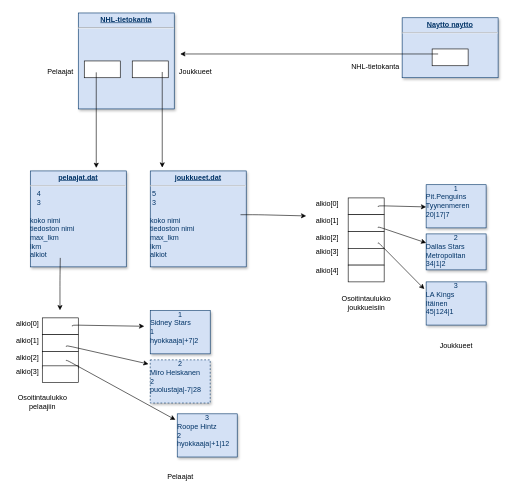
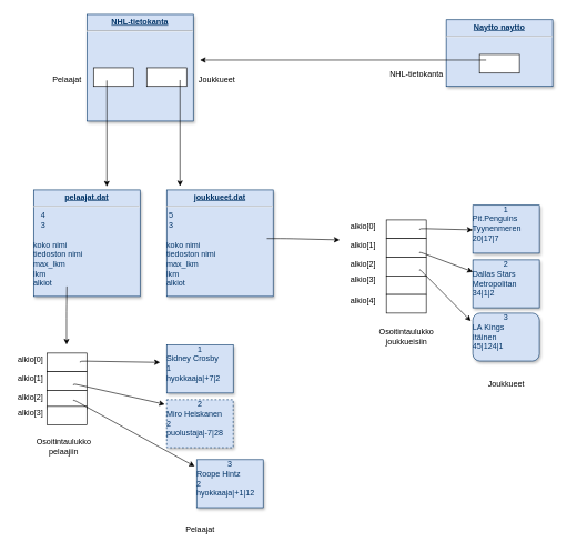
  <mxCell id="0" />
  <mxCell id="1" parent="0" />
  <mxCell id="2" value="&lt;p style=&quot;margin: 0px ; margin-top: 4px ; text-align: center ; text-decoration: underline&quot;&gt;&lt;strong&gt;pelaajat.dat&lt;br&gt;&lt;/strong&gt;&lt;/p&gt;&lt;hr&gt;&lt;p style=&quot;margin: 0px ; margin-left: 8px&quot;&gt;&amp;nbsp;4&lt;/p&gt;&lt;p style=&quot;margin: 0px ; margin-left: 8px&quot;&gt;&amp;nbsp;3&lt;br&gt;&lt;/p&gt;&lt;div&gt;&lt;br&gt;&lt;/div&gt;&lt;div&gt;koko nimi&lt;/div&gt;&lt;div&gt;tiedoston nimi&lt;/div&gt;&lt;div&gt;max_lkm&lt;/div&gt;&lt;div&gt;lkm&lt;/div&gt;&lt;div&gt;alkiot&lt;br&gt;&lt;/div&gt;" style="verticalAlign=top;align=left;overflow=fill;fontSize=12;fontFamily=Helvetica;html=1;strokeColor=#003366;shadow=1;fillColor=#D4E1F5;fontColor=#003366" parent="1" vertex="1"><mxGeometry x="50" y="284" width="160" height="160" as="geometry" /></mxCell>
  <mxCell id="3" value="&lt;p style=&quot;margin: 0px ; margin-top: 4px ; text-align: center ; text-decoration: underline&quot;&gt;&lt;strong&gt;Naytto naytto&lt;br&gt;&lt;/strong&gt;&lt;/p&gt;&lt;hr&gt;" style="verticalAlign=top;align=left;overflow=fill;fontSize=12;fontFamily=Helvetica;html=1;strokeColor=#003366;shadow=1;fillColor=#D4E1F5;fontColor=#003366" parent="1" vertex="1"><mxGeometry x="670" y="28.64" width="160" height="100" as="geometry" /></mxCell>
  <mxCell id="4" value="&lt;p style=&quot;margin: 0px ; margin-top: 4px ; text-align: center ; text-decoration: underline&quot;&gt;&lt;strong&gt;NHL-tietokanta&lt;br&gt;&lt;/strong&gt;&lt;/p&gt;&lt;hr&gt;" style="verticalAlign=top;align=left;overflow=fill;fontSize=12;fontFamily=Helvetica;html=1;strokeColor=#003366;shadow=1;fillColor=#D4E1F5;fontColor=#003366" parent="1" vertex="1"><mxGeometry x="130" y="20.64" width="160" height="160" as="geometry" /></mxCell>
  <mxCell id="5" value="" style="rounded=0;whiteSpace=wrap;html=1;" parent="1" vertex="1"><mxGeometry x="140" y="100.64" width="60" height="28" as="geometry" /></mxCell>
  <mxCell id="6" value="" style="rounded=0;whiteSpace=wrap;html=1;" parent="1" vertex="1"><mxGeometry x="220" y="100.64" width="60" height="28" as="geometry" /></mxCell>
  <mxCell id="7" value="Pelaajat" style="text;html=1;align=center;verticalAlign=middle;resizable=0;points=[];autosize=1;" parent="1" vertex="1"><mxGeometry x="70" y="108.64" width="60" height="20" as="geometry" /></mxCell>
  <mxCell id="8" value="Joukkueet" style="text;html=1;align=center;verticalAlign=middle;resizable=0;points=[];autosize=1;" parent="1" vertex="1"><mxGeometry x="290" y="108.64" width="70" height="20" as="geometry" /></mxCell>
  <mxCell id="9" value="" style="rounded=0;whiteSpace=wrap;html=1;" parent="1" vertex="1"><mxGeometry x="720" y="80.64" width="60" height="28" as="geometry" /></mxCell>
  <mxCell id="10" value="NHL-tietokanta" style="text;html=1;align=center;verticalAlign=middle;resizable=0;points=[];autosize=1;" parent="1" vertex="1"><mxGeometry x="580" y="100.64" width="90" height="20" as="geometry" /></mxCell>
  <mxCell id="11" value="" style="endArrow=classic;html=1;" parent="1" edge="1"><mxGeometry width="50" height="50" relative="1" as="geometry"><mxPoint x="730" y="89" as="sourcePoint" /><mxPoint x="300" y="89" as="targetPoint" /></mxGeometry></mxCell>
  <mxCell id="12" value="" style="endArrow=classic;html=1;" parent="1" edge="1"><mxGeometry width="50" height="50" relative="1" as="geometry"><mxPoint x="160" y="119.64" as="sourcePoint" /><mxPoint x="160" y="279" as="targetPoint" /></mxGeometry></mxCell>
  <mxCell id="13" value="" style="endArrow=classic;html=1;" parent="1" edge="1"><mxGeometry width="50" height="50" relative="1" as="geometry"><mxPoint x="270" y="119" as="sourcePoint" /><mxPoint x="270" y="278.36" as="targetPoint" /></mxGeometry></mxCell>
  <mxCell id="14" value="&lt;p style=&quot;margin: 0px ; margin-top: 4px ; text-align: center ; text-decoration: underline&quot;&gt;&lt;strong&gt;joukkueet.dat&lt;br&gt;&lt;/strong&gt;&lt;/p&gt;&lt;hr&gt;&lt;div&gt;&amp;nbsp;5&lt;/div&gt;&lt;div&gt;&amp;nbsp;3&lt;br&gt;&lt;/div&gt;&lt;div&gt;&lt;br&gt;&lt;/div&gt;&lt;div&gt;&lt;div&gt;koko nimi&lt;/div&gt;&lt;div&gt;tiedoston nimi&lt;/div&gt;&lt;div&gt;max_lkm&lt;/div&gt;&lt;div&gt;lkm&lt;/div&gt;alkiot&lt;/div&gt;" style="verticalAlign=top;align=left;overflow=fill;fontSize=12;fontFamily=Helvetica;html=1;strokeColor=#003366;shadow=1;fillColor=#D4E1F5;fontColor=#003366" parent="1" vertex="1"><mxGeometry x="250" y="284" width="160" height="160" as="geometry" /></mxCell>
  <mxCell id="15" value="" style="rounded=0;whiteSpace=wrap;html=1;" vertex="1" parent="1"><mxGeometry x="70" y="529" width="60" height="28" as="geometry" /></mxCell>
  <mxCell id="16" value="" style="rounded=0;whiteSpace=wrap;html=1;" vertex="1" parent="1"><mxGeometry x="70" y="557" width="60" height="28" as="geometry" /></mxCell>
  <mxCell id="17" value="" style="rounded=0;whiteSpace=wrap;html=1;" vertex="1" parent="1"><mxGeometry x="70" y="585" width="60" height="28" as="geometry" /></mxCell>
  <mxCell id="18" value="" style="rounded=0;whiteSpace=wrap;html=1;" vertex="1" parent="1"><mxGeometry x="70" y="609" width="60" height="28" as="geometry" /></mxCell>
  <mxCell id="19" value="" style="rounded=0;whiteSpace=wrap;html=1;" vertex="1" parent="1"><mxGeometry x="580" y="329" width="60" height="28" as="geometry" /></mxCell>
  <mxCell id="20" value="" style="rounded=0;whiteSpace=wrap;html=1;" vertex="1" parent="1"><mxGeometry x="580" y="357" width="60" height="28" as="geometry" /></mxCell>
  <mxCell id="21" value="" style="rounded=0;whiteSpace=wrap;html=1;" vertex="1" parent="1"><mxGeometry x="580" y="385" width="60" height="28" as="geometry" /></mxCell>
  <mxCell id="22" value="" style="rounded=0;whiteSpace=wrap;html=1;" vertex="1" parent="1"><mxGeometry x="580" y="413" width="60" height="28" as="geometry" /></mxCell>
  <mxCell id="23" value="" style="rounded=0;whiteSpace=wrap;html=1;" vertex="1" parent="1"><mxGeometry x="580" y="441" width="60" height="28" as="geometry" /></mxCell>
  <mxCell id="24" value="alkio[0]" style="text;html=1;align=center;verticalAlign=middle;resizable=0;points=[];autosize=1;" vertex="1" parent="1"><mxGeometry x="20" y="529" width="50" height="20" as="geometry" /></mxCell>
  <mxCell id="25" value="alkio[1]" style="text;html=1;align=center;verticalAlign=middle;resizable=0;points=[];autosize=1;" vertex="1" parent="1"><mxGeometry x="20" y="557" width="50" height="20" as="geometry" /></mxCell>
  <mxCell id="26" value="alkio[2]" style="text;html=1;align=center;verticalAlign=middle;resizable=0;points=[];autosize=1;" vertex="1" parent="1"><mxGeometry x="20" y="585" width="50" height="20" as="geometry" /></mxCell>
  <mxCell id="27" value="alkio[3]" style="text;html=1;align=center;verticalAlign=middle;resizable=0;points=[];autosize=1;" vertex="1" parent="1"><mxGeometry x="20" y="609" width="50" height="20" as="geometry" /></mxCell>
  <mxCell id="28" value="alkio[0]" style="text;html=1;align=center;verticalAlign=middle;resizable=0;points=[];autosize=1;" vertex="1" parent="1"><mxGeometry x="520" y="329" width="50" height="20" as="geometry" /></mxCell>
  <mxCell id="29" value="alkio[1]" style="text;html=1;align=center;verticalAlign=middle;resizable=0;points=[];autosize=1;" vertex="1" parent="1"><mxGeometry x="520" y="357" width="50" height="20" as="geometry" /></mxCell>
  <mxCell id="30" value="alkio[2]" style="text;html=1;align=center;verticalAlign=middle;resizable=0;points=[];autosize=1;" vertex="1" parent="1"><mxGeometry x="520" y="385" width="50" height="20" as="geometry" /></mxCell>
  <mxCell id="31" value="alkio[3]" style="text;html=1;align=center;verticalAlign=middle;resizable=0;points=[];autosize=1;" vertex="1" parent="1"><mxGeometry x="520" y="409" width="50" height="20" as="geometry" /></mxCell>
  <mxCell id="32" value="alkio[4]" style="text;html=1;align=center;verticalAlign=middle;resizable=0;points=[];autosize=1;" vertex="1" parent="1"><mxGeometry x="520" y="441" width="50" height="20" as="geometry" /></mxCell>
- <mxCell id="33" value="&lt;div&gt;Osoitintaulukko&lt;/div&gt;&lt;div&gt;pelaajiin&lt;/div&gt;" style="text;html=1;align=center;verticalAlign=middle;resizable=0;points=[];autosize=1;" vertex="1" parent="1"><mxGeometry x="20" y="654" width="100" height="30" as="geometry" /></mxCell>
+ <mxCell id="33" value="&lt;div&gt;Osoitintaulukko&lt;/div&gt;&lt;div&gt;pelaajiin&lt;/div&gt;" style="text;html=1;align=center;verticalAlign=middle;resizable=0;points=[];autosize=1;" vertex="1" parent="1"><mxGeometry x="45" y="654" width="100" height="30" as="geometry" /></mxCell>
  <mxCell id="34" value="&lt;div&gt;Osoitintaulukko&lt;/div&gt;&lt;div&gt;joukkueisiin&lt;br&gt;&lt;/div&gt;" style="text;html=1;align=center;verticalAlign=middle;resizable=0;points=[];autosize=1;" vertex="1" parent="1"><mxGeometry x="560" y="489" width="100" height="30" as="geometry" /></mxCell>
- <mxCell id="35" value="&lt;div&gt;&amp;nbsp;&amp;nbsp;&amp;nbsp;&amp;nbsp;&amp;nbsp;&amp;nbsp;&amp;nbsp;&amp;nbsp;&amp;nbsp;&amp;nbsp;&amp;nbsp;&amp;nbsp;&amp;nbsp; 1&lt;/div&gt;&lt;div&gt;Sidney Stars&lt;/div&gt;&lt;div&gt;1&lt;/div&gt;&lt;div&gt;hyokkaaja|+7|2&lt;br&gt;&lt;/div&gt;" style="verticalAlign=top;align=left;overflow=fill;fontSize=12;fontFamily=Helvetica;html=1;strokeColor=#003366;shadow=1;fillColor=#D4E1F5;fontColor=#003366" vertex="1" parent="1"><mxGeometry x="250" y="517" width="100" height="72" as="geometry" /></mxCell>
+ <mxCell id="35" value="&lt;div&gt;&amp;nbsp;&amp;nbsp;&amp;nbsp;&amp;nbsp;&amp;nbsp;&amp;nbsp;&amp;nbsp;&amp;nbsp;&amp;nbsp;&amp;nbsp;&amp;nbsp;&amp;nbsp;&amp;nbsp; 1&lt;/div&gt;&lt;div&gt;Sidney Crosby&lt;/div&gt;&lt;div&gt;1&lt;/div&gt;&lt;div&gt;hyokkaaja|+7|2&lt;br&gt;&lt;/div&gt;" style="verticalAlign=top;align=left;overflow=fill;fontSize=12;fontFamily=Helvetica;html=1;strokeColor=#003366;shadow=1;fillColor=#D4E1F5;fontColor=#003366" vertex="1" parent="1"><mxGeometry x="250" y="517" width="100" height="72" as="geometry" /></mxCell>
  <mxCell id="36" value="&lt;div&gt;&amp;nbsp;&amp;nbsp;&amp;nbsp;&amp;nbsp;&amp;nbsp;&amp;nbsp;&amp;nbsp;&amp;nbsp;&amp;nbsp;&amp;nbsp;&amp;nbsp;&amp;nbsp;&amp;nbsp; 2&lt;br&gt;&lt;/div&gt;&lt;div&gt;Miro Heiskanen&lt;br&gt;&lt;/div&gt;&lt;div&gt;2&lt;br&gt;&lt;/div&gt;&lt;div&gt;puolustaja|-7|28&lt;br&gt;&lt;/div&gt;" style="verticalAlign=top;align=left;overflow=fill;fontSize=12;fontFamily=Helvetica;html=1;strokeColor=#003366;shadow=1;fillColor=#D4E1F5;fontColor=#003366;dashed=1;" vertex="1" parent="1"><mxGeometry x="250" y="599" width="100" height="72" as="geometry" /></mxCell>
  <mxCell id="37" value="&lt;div&gt;&amp;nbsp;&amp;nbsp;&amp;nbsp;&amp;nbsp;&amp;nbsp;&amp;nbsp;&amp;nbsp;&amp;nbsp;&amp;nbsp;&amp;nbsp;&amp;nbsp;&amp;nbsp;&amp;nbsp; 3&lt;br&gt;&lt;/div&gt;&lt;div&gt;Roope Hintz&lt;br&gt;&lt;/div&gt;&lt;div&gt;2&lt;br&gt;&lt;/div&gt;&lt;div&gt;hyokkaaja|+1|12&lt;br&gt;&lt;/div&gt;" style="verticalAlign=top;align=left;overflow=fill;fontSize=12;fontFamily=Helvetica;html=1;strokeColor=#003366;shadow=1;fillColor=#D4E1F5;fontColor=#003366" vertex="1" parent="1"><mxGeometry x="295" y="689" width="100" height="72" as="geometry" /></mxCell>
  <mxCell id="38" value="&lt;div&gt;&amp;nbsp;&amp;nbsp;&amp;nbsp;&amp;nbsp;&amp;nbsp;&amp;nbsp;&amp;nbsp;&amp;nbsp;&amp;nbsp;&amp;nbsp;&amp;nbsp;&amp;nbsp;&amp;nbsp; 1&lt;/div&gt;&lt;div&gt;Pit.Penguins&lt;br&gt;&lt;/div&gt;&lt;div&gt;Tyynenmeren&lt;br&gt;&lt;/div&gt;&lt;div&gt;20|17|7&lt;br&gt;&lt;/div&gt;" style="verticalAlign=top;align=left;overflow=fill;fontSize=12;fontFamily=Helvetica;html=1;strokeColor=#003366;shadow=1;fillColor=#D4E1F5;fontColor=#003366" vertex="1" parent="1"><mxGeometry x="710" y="307" width="100" height="72" as="geometry" /></mxCell>
- <mxCell id="39" value="&lt;div&gt;&amp;nbsp;&amp;nbsp;&amp;nbsp;&amp;nbsp;&amp;nbsp;&amp;nbsp;&amp;nbsp;&amp;nbsp;&amp;nbsp;&amp;nbsp;&amp;nbsp;&amp;nbsp;&amp;nbsp; 2&lt;br&gt;&lt;/div&gt;&lt;div&gt;Dallas Stars&lt;br&gt;&lt;/div&gt;&lt;div&gt;Metropolitan&lt;br&gt;&lt;/div&gt;&lt;div&gt;34|1|2&lt;br&gt;&lt;/div&gt;" style="verticalAlign=top;align=left;overflow=fill;fontSize=12;fontFamily=Helvetica;html=1;strokeColor=#003366;shadow=1;fillColor=#D4E1F5;fontColor=#003366" vertex="1" parent="1"><mxGeometry x="710" y="389" width="100" height="60" as="geometry" /></mxCell>
- <mxCell id="40" value="&lt;div&gt;&amp;nbsp;&amp;nbsp;&amp;nbsp;&amp;nbsp;&amp;nbsp;&amp;nbsp;&amp;nbsp;&amp;nbsp;&amp;nbsp;&amp;nbsp;&amp;nbsp;&amp;nbsp;&amp;nbsp; 3&lt;br&gt;&lt;/div&gt;&lt;div&gt;LA Kings&lt;br&gt;&lt;/div&gt;&lt;div&gt;Itäinen&lt;br&gt;&lt;/div&gt;&lt;div&gt;45|124|1&lt;br&gt;&lt;/div&gt;" style="verticalAlign=top;align=left;overflow=fill;fontSize=12;fontFamily=Helvetica;html=1;strokeColor=#003366;shadow=1;fillColor=#D4E1F5;fontColor=#003366" vertex="1" parent="1"><mxGeometry x="710" y="469" width="100" height="72" as="geometry" /></mxCell>
+ <mxCell id="39" value="&lt;div&gt;&amp;nbsp;&amp;nbsp;&amp;nbsp;&amp;nbsp;&amp;nbsp;&amp;nbsp;&amp;nbsp;&amp;nbsp;&amp;nbsp;&amp;nbsp;&amp;nbsp;&amp;nbsp;&amp;nbsp; 2&lt;br&gt;&lt;/div&gt;&lt;div&gt;Dallas Stars&lt;br&gt;&lt;/div&gt;&lt;div&gt;Metropolitan&lt;br&gt;&lt;/div&gt;&lt;div&gt;34|1|2&lt;br&gt;&lt;/div&gt;" style="verticalAlign=top;align=left;overflow=fill;fontSize=12;fontFamily=Helvetica;html=1;strokeColor=#003366;shadow=1;fillColor=#D4E1F5;fontColor=#003366" vertex="1" parent="1"><mxGeometry x="710" y="389" width="100" height="72" as="geometry" /></mxCell>
+ <mxCell id="40" value="&lt;div&gt;&amp;nbsp;&amp;nbsp;&amp;nbsp;&amp;nbsp;&amp;nbsp;&amp;nbsp;&amp;nbsp;&amp;nbsp;&amp;nbsp;&amp;nbsp;&amp;nbsp;&amp;nbsp;&amp;nbsp; 3&lt;br&gt;&lt;/div&gt;&lt;div&gt;LA Kings&lt;br&gt;&lt;/div&gt;&lt;div&gt;Itäinen&lt;br&gt;&lt;/div&gt;&lt;div&gt;45|124|1&lt;br&gt;&lt;/div&gt;" style="verticalAlign=top;align=left;overflow=fill;fontSize=12;fontFamily=Helvetica;html=1;strokeColor=#003366;shadow=1;fillColor=#D4E1F5;fontColor=#003366;rounded=1;" vertex="1" parent="1"><mxGeometry x="710" y="469" width="100" height="72" as="geometry" /></mxCell>
  <mxCell id="41" value="" style="endArrow=classic;html=1;" edge="1" parent="1"><mxGeometry width="50" height="50" relative="1" as="geometry"><mxPoint x="100" y="429" as="sourcePoint" /><mxPoint x="99.5" y="516.36" as="targetPoint" /><Array as="points"><mxPoint x="99.5" y="466.36" /></Array></mxGeometry></mxCell>
  <mxCell id="42" value="" style="endArrow=classic;html=1;" edge="1" parent="1"><mxGeometry width="50" height="50" relative="1" as="geometry"><mxPoint x="400.5" y="357" as="sourcePoint" /><mxPoint x="510" y="359" as="targetPoint" /><Array as="points"><mxPoint x="430" y="357" /></Array></mxGeometry></mxCell>
  <mxCell id="43" value="" style="endArrow=classic;html=1;" edge="1" parent="1"><mxGeometry width="50" height="50" relative="1" as="geometry"><mxPoint x="630" y="344" as="sourcePoint" /><mxPoint x="710" y="344" as="targetPoint" /><Array as="points"><mxPoint x="630" y="342" /></Array></mxGeometry></mxCell>
  <mxCell id="44" value="" style="endArrow=classic;html=1;entryX=0;entryY=0.25;entryDx=0;entryDy=0;" edge="1" parent="1" target="39"><mxGeometry width="50" height="50" relative="1" as="geometry"><mxPoint x="630" y="379" as="sourcePoint" /><mxPoint x="710" y="379" as="targetPoint" /><Array as="points"><mxPoint x="630" y="377" /></Array></mxGeometry></mxCell>
  <mxCell id="45" value="" style="endArrow=classic;html=1;entryX=-0.03;entryY=0.167;entryDx=0;entryDy=0;entryPerimeter=0;" edge="1" parent="1" target="40"><mxGeometry width="50" height="50" relative="1" as="geometry"><mxPoint x="630" y="405" as="sourcePoint" /><mxPoint x="710" y="405" as="targetPoint" /><Array as="points"><mxPoint x="630" y="403" /></Array></mxGeometry></mxCell>
  <mxCell id="46" value="" style="endArrow=classic;html=1;" edge="1" parent="1"><mxGeometry width="50" height="50" relative="1" as="geometry"><mxPoint x="120" y="543" as="sourcePoint" /><mxPoint x="240" y="543" as="targetPoint" /><Array as="points"><mxPoint x="120" y="541" /></Array></mxGeometry></mxCell>
  <mxCell id="47" value="" style="endArrow=classic;html=1;entryX=-0.03;entryY=0.097;entryDx=0;entryDy=0;entryPerimeter=0;" edge="1" parent="1" target="36"><mxGeometry width="50" height="50" relative="1" as="geometry"><mxPoint x="110" y="577" as="sourcePoint" /><mxPoint x="230" y="577" as="targetPoint" /><Array as="points"><mxPoint x="110" y="575" /></Array></mxGeometry></mxCell>
  <mxCell id="48" value="" style="endArrow=classic;html=1;entryX=-0.03;entryY=0.139;entryDx=0;entryDy=0;entryPerimeter=0;" edge="1" parent="1" target="37"><mxGeometry width="50" height="50" relative="1" as="geometry"><mxPoint x="110" y="601" as="sourcePoint" /><mxPoint x="230" y="601" as="targetPoint" /><Array as="points"><mxPoint x="110" y="599" /></Array></mxGeometry></mxCell>
  <mxCell id="49" value="Pelaajat" style="text;html=1;align=center;verticalAlign=middle;resizable=0;points=[];autosize=1;" vertex="1" parent="1"><mxGeometry x="270" y="784" width="60" height="20" as="geometry" /></mxCell>
  <mxCell id="50" value="Joukkueet" style="text;html=1;align=center;verticalAlign=middle;resizable=0;points=[];autosize=1;" vertex="1" parent="1"><mxGeometry x="725" y="565" width="70" height="20" as="geometry" /></mxCell>
